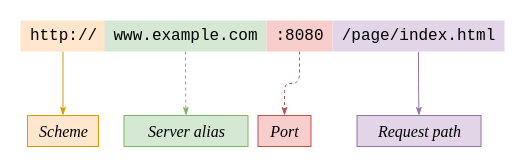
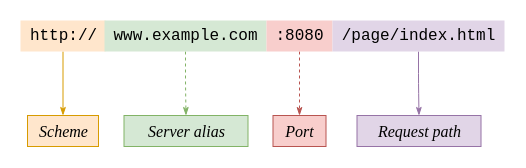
  <mxCell id="0" />
  <mxCell id="1" parent="0" />
  <mxCell id="2" style="edgeStyle=orthogonalEdgeStyle;orthogonalLoop=1;jettySize=auto;html=1;fontFamily=Courier New;fontSize=16;fillColor=#ffe6cc;strokeColor=#d79b00;rounded=1;endArrow=classicThin;endFill=1;" parent="1" source="3" target="10" edge="1"><mxGeometry relative="1" as="geometry" /></mxCell>
  <mxCell id="3" value="&lt;font style=&quot;font-size: 16px;&quot;&gt;http://&lt;/font&gt;" style="text;html=1;resizable=0;autosize=1;align=center;verticalAlign=middle;points=[];fillColor=#ffe6cc;strokeColor=none;rounded=0;fontFamily=Courier New;" parent="1" vertex="1"><mxGeometry x="20" y="20" width="85" height="31" as="geometry" /></mxCell>
  <mxCell id="4" value="" style="edgeStyle=orthogonalEdgeStyle;rounded=1;orthogonalLoop=1;jettySize=auto;html=1;strokeColor=#82b366;fontFamily=Courier New;fontSize=16;endArrow=classicThin;endFill=1;fillColor=#d5e8d4;dashed=1;" parent="1" source="5" target="11" edge="1"><mxGeometry relative="1" as="geometry" /></mxCell>
  <mxCell id="5" value="www.example.com" style="text;html=1;align=center;verticalAlign=middle;resizable=0;points=[];autosize=1;strokeColor=none;fillColor=#d5e8d4;fontSize=16;fontFamily=Courier New;" parent="1" vertex="1"><mxGeometry x="104" y="20" width="162" height="31" as="geometry" /></mxCell>
  <mxCell id="6" value="" style="edgeStyle=orthogonalEdgeStyle;rounded=1;orthogonalLoop=1;jettySize=auto;html=1;strokeColor=#b85450;fontFamily=Courier New;fontSize=16;endArrow=classicThin;endFill=1;fillColor=#f8cecc;dashed=1;" parent="1" source="7" target="12" edge="1"><mxGeometry relative="1" as="geometry" /></mxCell>
  <mxCell id="7" value=":8080" style="text;html=1;align=center;verticalAlign=middle;resizable=0;points=[];autosize=1;strokeColor=none;fillColor=#f8cecc;fontSize=16;fontFamily=Courier New;" parent="1" vertex="1"><mxGeometry x="266" y="20" width="66" height="31" as="geometry" /></mxCell>
  <mxCell id="8" value="" style="edgeStyle=orthogonalEdgeStyle;rounded=1;orthogonalLoop=1;jettySize=auto;html=1;strokeColor=#9673a6;fontFamily=Courier New;fontSize=16;endArrow=classicThin;endFill=1;fillColor=#e1d5e7;" parent="1" source="9" target="13" edge="1"><mxGeometry relative="1" as="geometry" /></mxCell>
  <mxCell id="9" value="/page/index.html" style="text;html=1;align=center;verticalAlign=middle;resizable=0;points=[];autosize=1;strokeColor=none;fillColor=#e1d5e7;fontSize=16;fontFamily=Courier New;" parent="1" vertex="1"><mxGeometry x="332" y="20" width="172" height="31" as="geometry" /></mxCell>
  <mxCell id="10" value="&lt;font&gt;&lt;i&gt;Scheme&lt;/i&gt;&lt;/font&gt;" style="text;html=1;align=center;verticalAlign=middle;resizable=0;points=[];autosize=1;strokeColor=#d79b00;fillColor=#ffe6cc;fontSize=16;fontFamily=Consolas;" parent="1" vertex="1"><mxGeometry x="27" y="115" width="71" height="31" as="geometry" /></mxCell>
  <mxCell id="11" value="&lt;font&gt;&lt;i&gt;Server alias&lt;br&gt;&lt;/i&gt;&lt;/font&gt;" style="text;html=1;align=center;verticalAlign=middle;resizable=0;points=[];autosize=1;strokeColor=#82b366;fillColor=#d5e8d4;fontSize=16;fontFamily=Consolas;" parent="1" vertex="1"><mxGeometry x="123.5" y="115" width="124" height="31" as="geometry" /></mxCell>
- <mxCell id="12" value="&lt;font&gt;&lt;i&gt;Port&lt;/i&gt;&lt;/font&gt;" style="text;html=1;align=center;verticalAlign=middle;resizable=0;points=[];autosize=1;strokeColor=#b85450;fillColor=#f8cecc;fontSize=16;fontFamily=Consolas;" parent="1" vertex="1"><mxGeometry x="257.5" y="115" width="53" height="31" as="geometry" /></mxCell>
+ <mxCell id="12" value="&lt;font&gt;&lt;i&gt;Port&lt;/i&gt;&lt;/font&gt;" style="text;html=1;align=center;verticalAlign=middle;resizable=0;points=[];autosize=1;strokeColor=#b85450;fillColor=#f8cecc;fontSize=16;fontFamily=Consolas;" parent="1" vertex="1"><mxGeometry x="272.5" y="115" width="53" height="31" as="geometry" /></mxCell>
  <mxCell id="13" value="&lt;font face=&quot;Consolas&quot;&gt;&lt;i&gt;Request path&lt;/i&gt;&lt;/font&gt;" style="text;html=1;align=center;verticalAlign=middle;resizable=0;points=[];autosize=1;strokeColor=#9673a6;fillColor=#e1d5e7;fontSize=16;fontFamily=Consolas;" parent="1" vertex="1"><mxGeometry x="356.5" y="115" width="124" height="31" as="geometry" /></mxCell>
